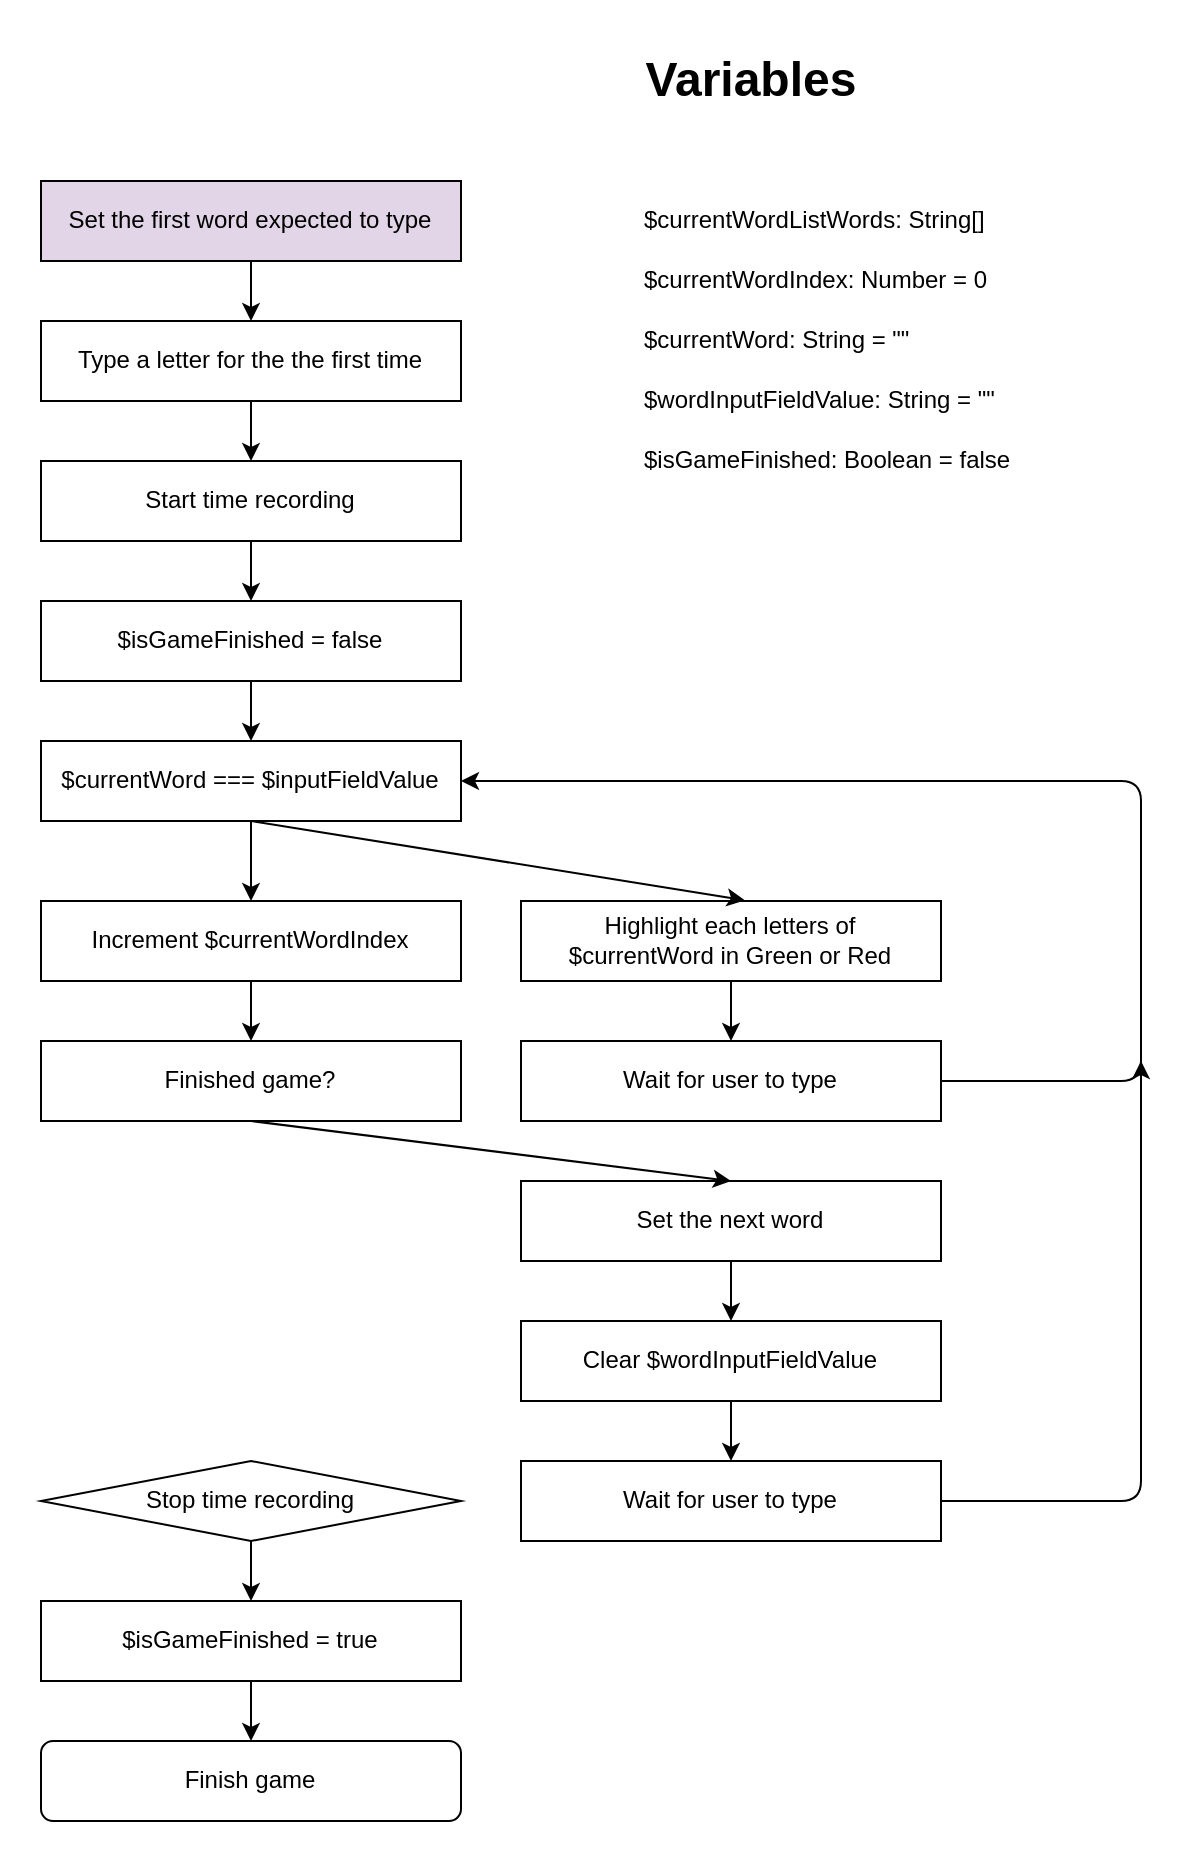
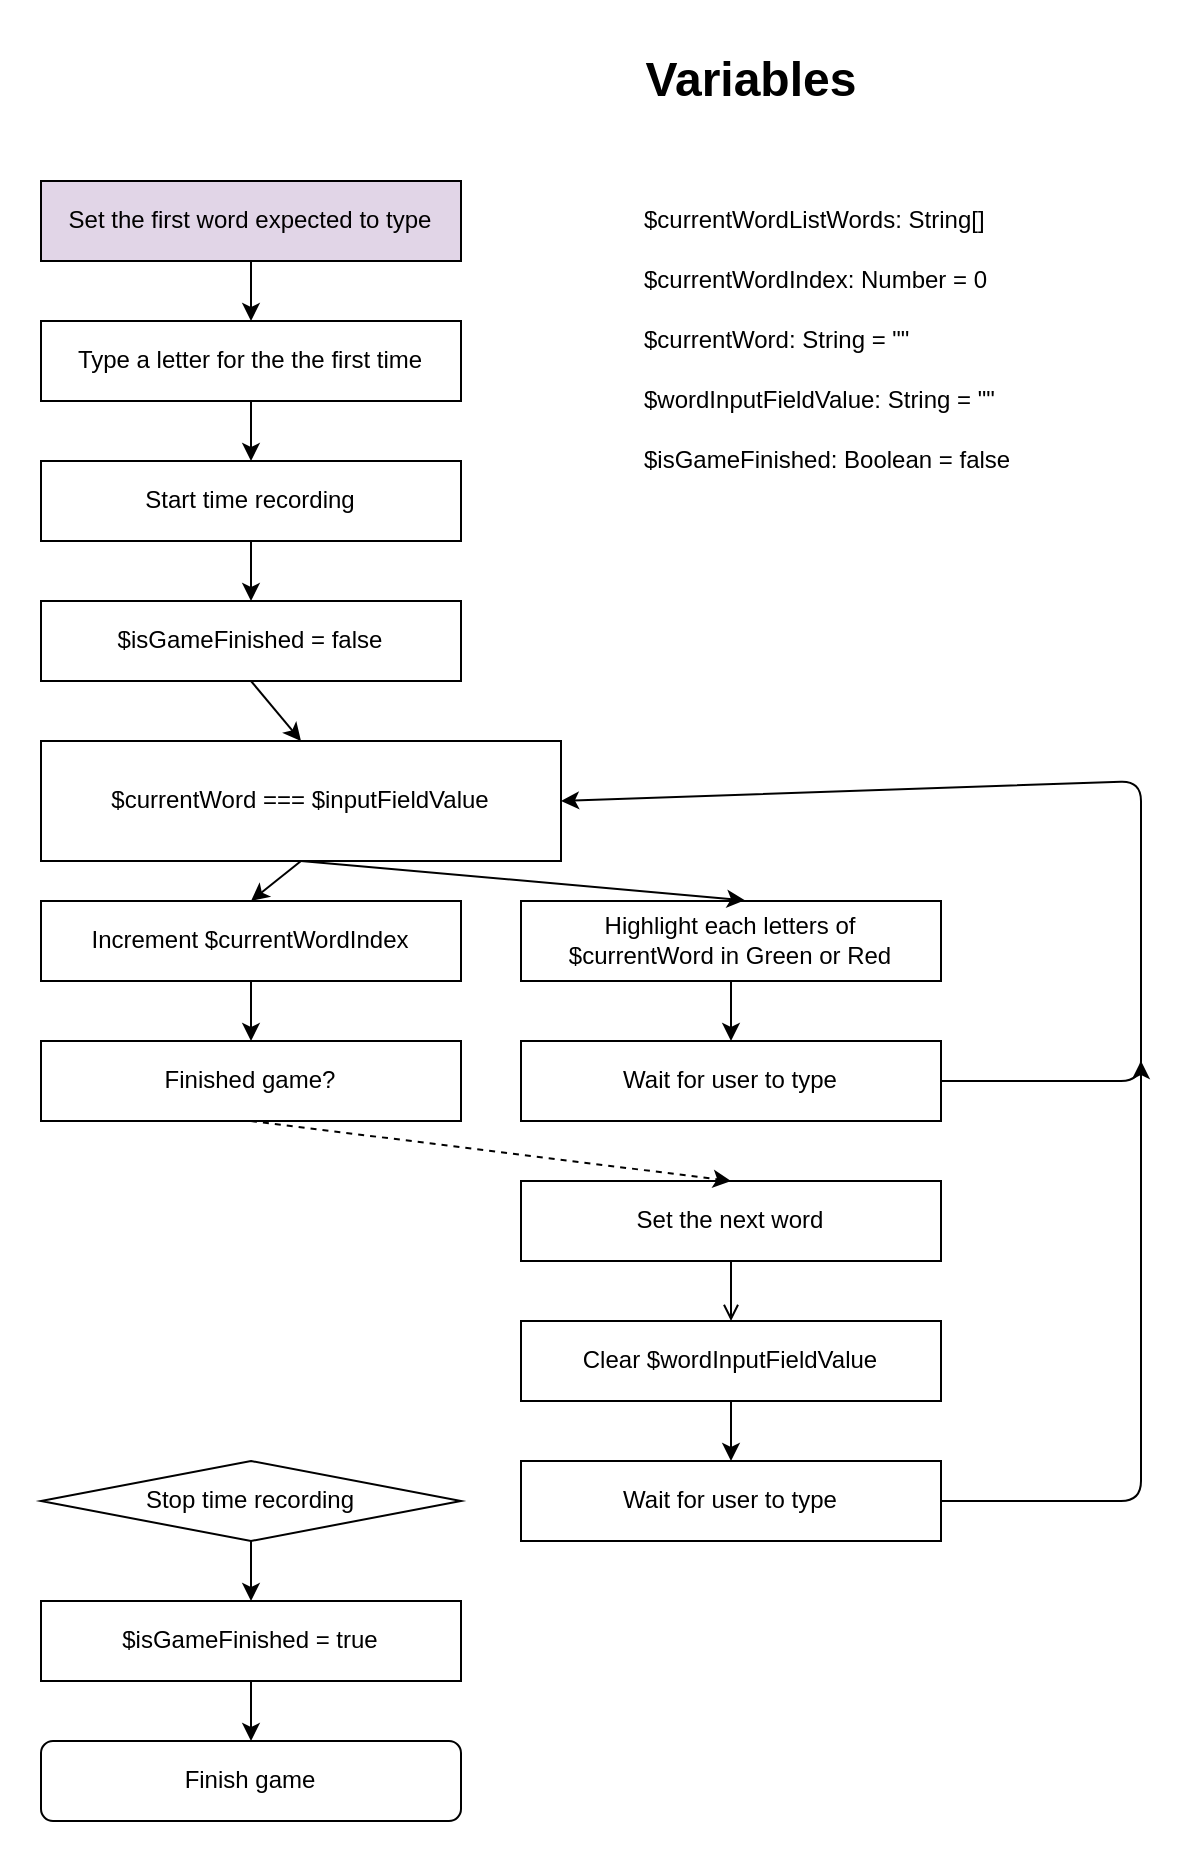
  <mxCell id="0" />
  <mxCell id="1" parent="0" />
  <mxCell id="2" style="edgeStyle=none;html=1;exitX=0.5;exitY=1;exitDx=0;exitDy=0;entryX=0.5;entryY=0;entryDx=0;entryDy=0;" parent="1" source="3" target="5" edge="1"><mxGeometry relative="1" as="geometry" /></mxCell>
  <mxCell id="3" value="Type a letter for the the first time" style="rounded=0;whiteSpace=wrap;html=1;" parent="1" vertex="1"><mxGeometry x="20" y="160" width="210" height="40" as="geometry" /></mxCell>
  <mxCell id="4" style="edgeStyle=none;html=1;exitX=0.5;exitY=1;exitDx=0;exitDy=0;entryX=0.5;entryY=0;entryDx=0;entryDy=0;" edge="1" parent="1" source="5" target="28"><mxGeometry relative="1" as="geometry" /></mxCell>
  <mxCell id="5" value="Start time recording" style="rounded=0;whiteSpace=wrap;html=1;fillColor=none;" parent="1" vertex="1"><mxGeometry x="20" y="230" width="210" height="40" as="geometry" /></mxCell>
  <mxCell id="6" value="Variables" style="text;strokeColor=none;fillColor=none;html=1;fontSize=24;fontStyle=1;verticalAlign=middle;align=center;" parent="1" vertex="1"><mxGeometry x="325" y="20" width="100" height="40" as="geometry" /></mxCell>
  <mxCell id="7" value="$currentWordListWords: String[]" style="text;html=1;align=left;verticalAlign=middle;resizable=0;points=[];autosize=1;strokeColor=none;fillColor=none;" parent="1" vertex="1"><mxGeometry x="320" y="100" width="190" height="20" as="geometry" /></mxCell>
  <mxCell id="8" value="$currentWordIndex: Number = 0" style="text;html=1;align=left;verticalAlign=middle;resizable=0;points=[];autosize=1;strokeColor=none;fillColor=none;" parent="1" vertex="1"><mxGeometry x="320" y="130" width="190" height="20" as="geometry" /></mxCell>
  <mxCell id="9" value="$currentWord: String = &quot;&quot;" style="text;html=1;align=left;verticalAlign=middle;resizable=0;points=[];autosize=1;strokeColor=none;fillColor=none;" parent="1" vertex="1"><mxGeometry x="320" y="160" width="150" height="20" as="geometry" /></mxCell>
  <mxCell id="10" value="$wordInputFieldValue: String = &quot;&quot;" style="text;html=1;align=left;verticalAlign=middle;resizable=0;points=[];autosize=1;strokeColor=none;fillColor=none;" parent="1" vertex="1"><mxGeometry x="320" y="190" width="190" height="20" as="geometry" /></mxCell>
  <mxCell id="11" value="$isGameFinished: Boolean = false" style="text;html=1;align=left;verticalAlign=middle;resizable=0;points=[];autosize=1;strokeColor=none;fillColor=none;" parent="1" vertex="1"><mxGeometry x="320" y="220" width="200" height="20" as="geometry" /></mxCell>
  <mxCell id="12" style="edgeStyle=none;html=1;exitX=0.5;exitY=1;exitDx=0;exitDy=0;entryX=0.5;entryY=0;entryDx=0;entryDy=0;" edge="1" parent="1" source="14" target="18"><mxGeometry relative="1" as="geometry" /></mxCell>
  <mxCell id="13" style="edgeStyle=none;html=1;exitX=0.5;exitY=1;exitDx=0;exitDy=0;entryX=0.533;entryY=-0.008;entryDx=0;entryDy=0;entryPerimeter=0;" edge="1" parent="1" source="14" target="16"><mxGeometry relative="1" as="geometry" /></mxCell>
- <mxCell id="14" value="$currentWord === $inputFieldValue" style="rounded=0;whiteSpace=wrap;html=1;fillColor=none;" parent="1" vertex="1"><mxGeometry x="20" y="370" width="210" height="40" as="geometry" /></mxCell>
+ <mxCell id="14" value="$currentWord === $inputFieldValue" style="rounded=0;whiteSpace=wrap;html=1;fillColor=none;" parent="1" vertex="1"><mxGeometry x="20" y="370" width="260" height="60" as="geometry" /></mxCell>
  <mxCell id="15" style="edgeStyle=none;html=1;exitX=0.5;exitY=1;exitDx=0;exitDy=0;entryX=0.5;entryY=0;entryDx=0;entryDy=0;" edge="1" parent="1" source="16" target="24"><mxGeometry relative="1" as="geometry" /></mxCell>
  <mxCell id="16" value="&lt;font style=&quot;font-size: 12px&quot;&gt;Highlight each letters of &lt;br&gt;$currentWord in Green or Red&lt;/font&gt;" style="rounded=0;whiteSpace=wrap;html=1;fillColor=none;" parent="1" vertex="1"><mxGeometry x="260" y="450" width="210" height="40" as="geometry" /></mxCell>
  <mxCell id="17" style="edgeStyle=none;html=1;exitX=0.5;exitY=1;exitDx=0;exitDy=0;entryX=0.5;entryY=0;entryDx=0;entryDy=0;" edge="1" parent="1" source="18" target="33"><mxGeometry relative="1" as="geometry" /></mxCell>
  <mxCell id="18" value="&lt;span style=&quot;font-size: 12px&quot;&gt;Increment $currentWordIndex&lt;/span&gt;" style="whiteSpace=wrap;html=1;fontSize=10;fillColor=none;glass=0;spacingTop=0;spacingLeft=0;labelBorderColor=none;spacing=0;" parent="1" vertex="1"><mxGeometry x="20" y="450" width="210" height="40" as="geometry" /></mxCell>
- <mxCell id="19" style="edgeStyle=none;html=1;exitX=0.5;exitY=1;exitDx=0;exitDy=0;entryX=0.5;entryY=0;entryDx=0;entryDy=0;" edge="1" parent="1" source="20" target="26"><mxGeometry relative="1" as="geometry" /></mxCell>
+ <mxCell id="19" style="edgeStyle=none;html=1;exitX=0.5;exitY=1;exitDx=0;exitDy=0;entryX=0.5;entryY=0;entryDx=0;entryDy=0;endArrow=open;" edge="1" parent="1" source="20" target="26"><mxGeometry relative="1" as="geometry" /></mxCell>
  <mxCell id="20" value="Set the next word" style="whiteSpace=wrap;html=1;fontSize=12;fillColor=none;glass=0;spacingTop=0;spacingLeft=0;labelBorderColor=none;spacing=0;" parent="1" vertex="1"><mxGeometry x="260" y="590" width="210" height="40" as="geometry" /></mxCell>
  <mxCell id="21" style="edgeStyle=none;html=1;exitX=0.5;exitY=1;exitDx=0;exitDy=0;entryX=0.5;entryY=0;entryDx=0;entryDy=0;" edge="1" parent="1" source="22" target="35"><mxGeometry relative="1" as="geometry" /></mxCell>
  <mxCell id="22" value="Stop time recording" style="rhombus;whiteSpace=wrap;html=1;fontSize=12;fillColor=none;glass=0;spacingTop=0;spacingLeft=0;labelBorderColor=none;spacing=0;" parent="1" vertex="1"><mxGeometry x="20" y="730" width="210" height="40" as="geometry" /></mxCell>
  <mxCell id="23" style="edgeStyle=none;html=1;exitX=1;exitY=0.5;exitDx=0;exitDy=0;entryX=1;entryY=0.5;entryDx=0;entryDy=0;" edge="1" parent="1" source="24" target="14"><mxGeometry relative="1" as="geometry"><mxPoint x="410" y="390" as="targetPoint" /><Array as="points"><mxPoint x="570" y="540" /><mxPoint x="570" y="390" /></Array></mxGeometry></mxCell>
  <mxCell id="24" value="Wait for user to type" style="whiteSpace=wrap;html=1;glass=0;labelBackgroundColor=none;labelBorderColor=none;fontSize=12;fillColor=none;" parent="1" vertex="1"><mxGeometry x="260" y="520" width="210" height="40" as="geometry" /></mxCell>
  <mxCell id="25" style="edgeStyle=none;html=1;exitX=0.5;exitY=1;exitDx=0;exitDy=0;entryX=0.5;entryY=0;entryDx=0;entryDy=0;" edge="1" parent="1" source="26" target="31"><mxGeometry relative="1" as="geometry" /></mxCell>
  <mxCell id="26" value="Clear $wordInputFieldValue" style="whiteSpace=wrap;html=1;glass=0;labelBackgroundColor=none;labelBorderColor=none;fontSize=12;fillColor=none;" parent="1" vertex="1"><mxGeometry x="260" y="660" width="210" height="40" as="geometry" /></mxCell>
  <mxCell id="27" style="edgeStyle=none;html=1;exitX=0.5;exitY=1;exitDx=0;exitDy=0;entryX=0.5;entryY=0;entryDx=0;entryDy=0;" edge="1" parent="1" source="28" target="14"><mxGeometry relative="1" as="geometry" /></mxCell>
  <mxCell id="28" value="$isGameFinished = false" style="rounded=0;whiteSpace=wrap;html=1;fillColor=none;" vertex="1" parent="1"><mxGeometry x="20" y="300" width="210" height="40" as="geometry" /></mxCell>
  <mxCell id="29" value="Finish game" style="rounded=1;whiteSpace=wrap;html=1;fillColor=none;" vertex="1" parent="1"><mxGeometry x="20" y="870" width="210" height="40" as="geometry" /></mxCell>
  <mxCell id="30" style="edgeStyle=none;html=1;exitX=1;exitY=0.5;exitDx=0;exitDy=0;" edge="1" parent="1" source="31"><mxGeometry relative="1" as="geometry"><mxPoint x="570" y="530" as="targetPoint" /><Array as="points"><mxPoint x="570" y="750" /></Array></mxGeometry></mxCell>
  <mxCell id="31" value="Wait for user to type" style="whiteSpace=wrap;html=1;glass=0;labelBackgroundColor=none;labelBorderColor=none;fontSize=12;fillColor=none;" vertex="1" parent="1"><mxGeometry x="260" y="730" width="210" height="40" as="geometry" /></mxCell>
- <mxCell id="32" style="edgeStyle=none;html=1;exitX=0.5;exitY=1;exitDx=0;exitDy=0;entryX=0.5;entryY=0;entryDx=0;entryDy=0;" edge="1" parent="1" source="33" target="20"><mxGeometry relative="1" as="geometry" /></mxCell>
+ <mxCell id="32" style="edgeStyle=none;html=1;exitX=0.5;exitY=1;exitDx=0;exitDy=0;entryX=0.5;entryY=0;entryDx=0;entryDy=0;dashed=1;" edge="1" parent="1" source="33" target="20"><mxGeometry relative="1" as="geometry" /></mxCell>
  <mxCell id="33" value="&lt;span style=&quot;font-size: 12px&quot;&gt;Finished game?&lt;/span&gt;" style="whiteSpace=wrap;html=1;fontSize=10;fillColor=none;glass=0;spacingTop=0;spacingLeft=0;labelBorderColor=none;spacing=0;" vertex="1" parent="1"><mxGeometry x="20" y="520" width="210" height="40" as="geometry" /></mxCell>
  <mxCell id="34" style="edgeStyle=none;html=1;exitX=0.5;exitY=1;exitDx=0;exitDy=0;entryX=0.5;entryY=0;entryDx=0;entryDy=0;" edge="1" parent="1" source="35" target="29"><mxGeometry relative="1" as="geometry" /></mxCell>
  <mxCell id="35" value="$isGameFinished = true" style="whiteSpace=wrap;html=1;fontSize=12;fillColor=none;glass=0;spacingTop=0;spacingLeft=0;labelBorderColor=none;spacing=0;" vertex="1" parent="1"><mxGeometry x="20" y="800" width="210" height="40" as="geometry" /></mxCell>
  <mxCell id="36" style="edgeStyle=none;html=1;exitX=0.5;exitY=1;exitDx=0;exitDy=0;entryX=0.5;entryY=0;entryDx=0;entryDy=0;" edge="1" parent="1" source="37" target="3"><mxGeometry relative="1" as="geometry" /></mxCell>
  <mxCell id="37" value="Set the first word expected to type" style="rounded=0;whiteSpace=wrap;html=1;fillColor=#e1d5e7;" vertex="1" parent="1"><mxGeometry x="20" y="90" width="210" height="40" as="geometry" /></mxCell>
